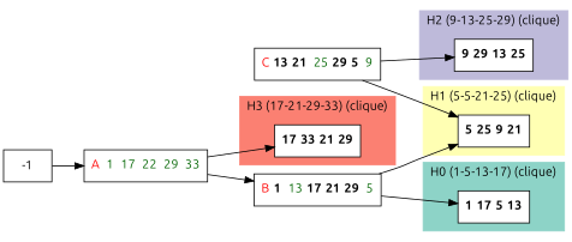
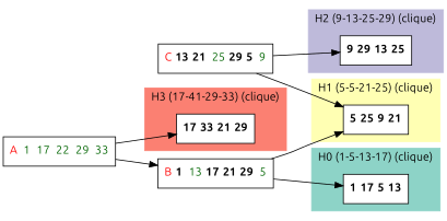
  digraph {
    fontname=Ubuntu
    rankdir=LR
    node [fontname=Ubuntu shape=record]
    edge [fontname=Ubuntu]
    n1 [fillcolor=white label=<{ <b>1</b> <b>17</b> <b>5</b> <b>13</b>}> style=filled]
    n2 [fillcolor=white label=<{ <b>5</b> <b>25</b> <b>9</b> <b>21</b>}> style=filled]
    n3 [fillcolor=white label=<{ <b>9</b> <b>29</b> <b>13</b> <b>25</b>}> style=filled]
    n4 [fillcolor=white label=<{ <b>17</b> <b>33</b> <b>21</b> <b>29</b>}> style=filled]
    n5 [label=<{  <FONT COLOR="RED">A</FONT>  <FONT COLOR="DARKGREEN">1</FONT>  <FONT COLOR="DARKGREEN">17</FONT>  <FONT COLOR="DARKGREEN">22</FONT>  <FONT COLOR="DARKGREEN">29</FONT>  <FONT COLOR="DARKGREEN">33</FONT>}>]
    n6 [label=<{  <FONT COLOR="RED">B</FONT> <b>1</b>  <FONT COLOR="DARKGREEN">13</FONT> <b>17</b> <b>21</b> <b>29</b>  <FONT COLOR="DARKGREEN">5</FONT>}>]
-   -1 [shape=box]
    n8 [label=<{  <FONT COLOR="RED">C</FONT> <b>13</b> <b>21</b>  <FONT COLOR="DARKGREEN">25</FONT> <b>29</b> <b>5</b>  <FONT COLOR="DARKGREEN">9</FONT>}>]
    subgraph cluster_1 {
      color="#8DD3C7"
      label="H0 (1-5-13-17) (clique)"
      labeljust=l
      style=filled
      n1
    }
    subgraph cluster_2 {
      color="#FFFFB3"
      label="H1 (5-5-21-25) (clique)"
      labeljust=l
      style=filled
      n2
    }
    subgraph cluster_3 {
      color="#BEBADA"
      label="H2 (9-13-25-29) (clique)"
      labeljust=l
      style=filled
      n3
    }
    subgraph cluster_4 {
      color="#FB8072"
-     label="H3 (17-21-29-33) (clique)"
+     label="H3 (17-41-29-33) (clique)"
      labeljust=l
      style=filled
      n4
    }
    n5 -> n4
    n5 -> n6
    n6 -> n1
    n6 -> n2
-   -1 -> n5
    n8 -> n2
    n8 -> n3
  }
